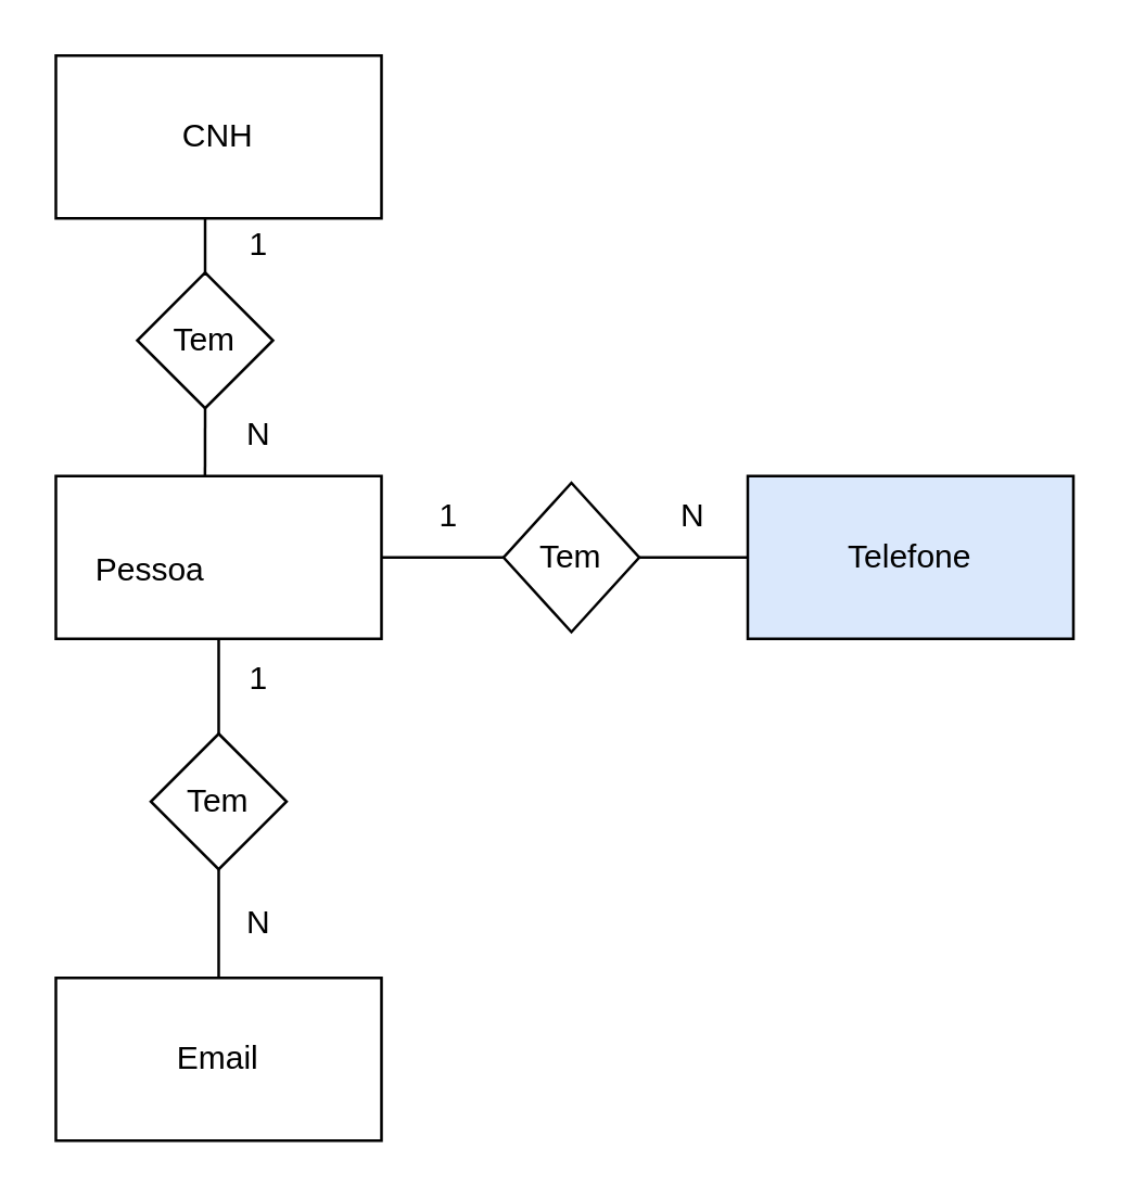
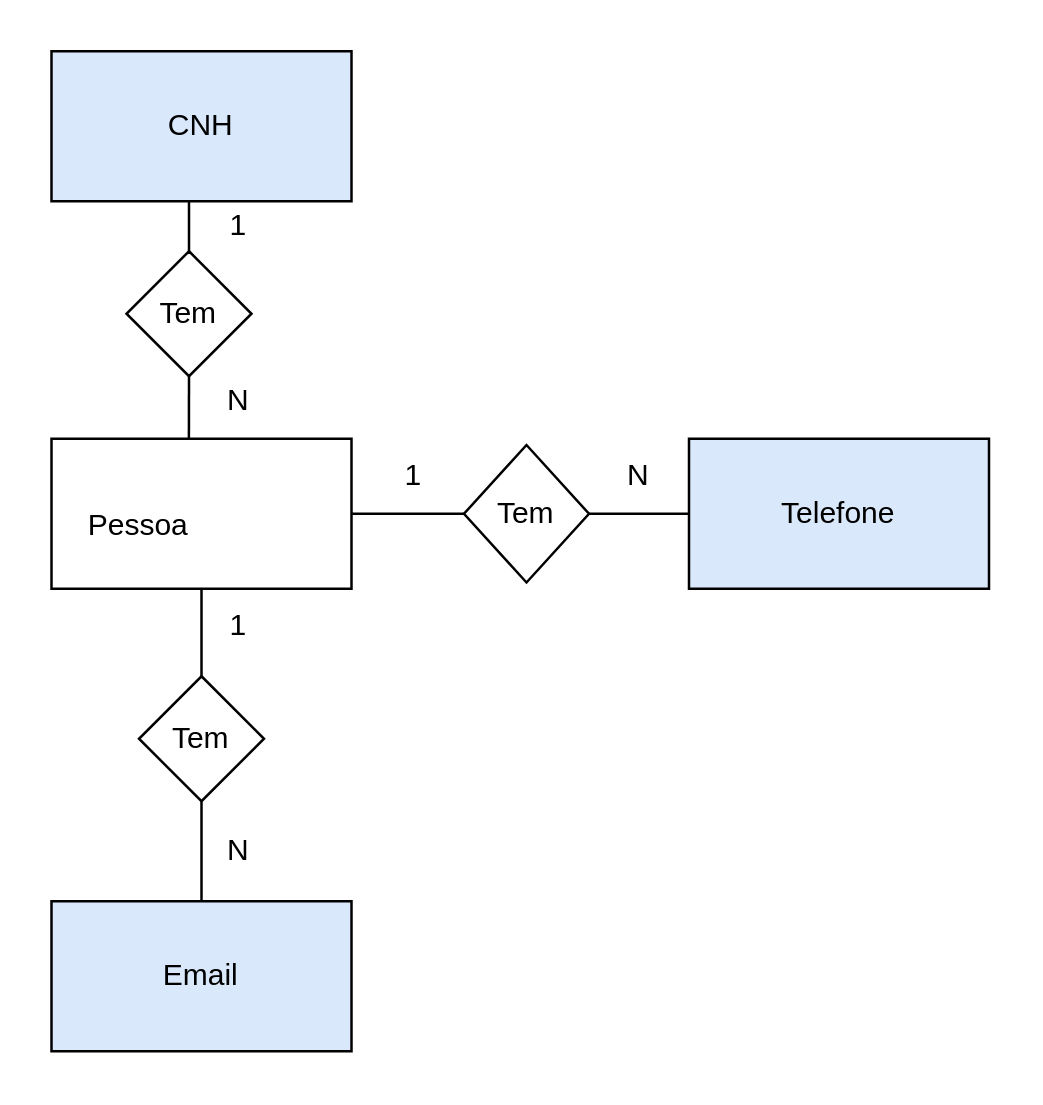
  <mxCell id="0" />
  <mxCell id="1" parent="0" />
  <mxCell id="2" value="" style="rounded=0;whiteSpace=wrap;html=1;" vertex="1" parent="1"><mxGeometry x="20" y="175" width="120" height="60" as="geometry" /></mxCell>
  <mxCell id="3" value="Telefone" style="rounded=0;whiteSpace=wrap;html=1;fillColor=#dae8fc;" vertex="1" parent="1"><mxGeometry x="275" y="175" width="120" height="60" as="geometry" /></mxCell>
- <mxCell id="4" value="CNH" style="rounded=0;whiteSpace=wrap;html=1;" vertex="1" parent="1"><mxGeometry x="20" y="20" width="120" height="60" as="geometry" /></mxCell>
- <mxCell id="5" value="Email" style="rounded=0;whiteSpace=wrap;html=1;" vertex="1" parent="1"><mxGeometry x="20" y="360" width="120" height="60" as="geometry" /></mxCell>
+ <mxCell id="4" value="CNH" style="rounded=0;whiteSpace=wrap;html=1;fillColor=#dae8fc;" vertex="1" parent="1"><mxGeometry x="20" y="20" width="120" height="60" as="geometry" /></mxCell>
+ <mxCell id="5" value="Email" style="rounded=0;whiteSpace=wrap;html=1;fillColor=#dae8fc;" vertex="1" parent="1"><mxGeometry x="20" y="360" width="120" height="60" as="geometry" /></mxCell>
  <mxCell id="6" value="Pessoa" style="text;html=1;strokeColor=none;fillColor=none;align=center;verticalAlign=middle;whiteSpace=wrap;rounded=0;" vertex="1" parent="1"><mxGeometry x="35" y="200" width="40" height="20" as="geometry" /></mxCell>
  <mxCell id="7" value="Tem" style="rhombus;whiteSpace=wrap;html=1;" vertex="1" parent="1"><mxGeometry x="185" y="177.5" width="50" height="55" as="geometry" /></mxCell>
  <mxCell id="8" value="" style="endArrow=none;html=1;entryX=0;entryY=0.5;entryDx=0;entryDy=0;exitX=1;exitY=0.5;exitDx=0;exitDy=0;" edge="1" parent="1" source="7" target="3"><mxGeometry width="50" height="50" relative="1" as="geometry"><mxPoint x="445" y="260" as="sourcePoint" /><mxPoint x="495" y="210" as="targetPoint" /></mxGeometry></mxCell>
  <mxCell id="9" value="Tem" style="rhombus;whiteSpace=wrap;html=1;" vertex="1" parent="1"><mxGeometry x="50" y="100" width="50" height="50" as="geometry" /></mxCell>
  <mxCell id="10" value="Tem" style="rhombus;whiteSpace=wrap;html=1;" vertex="1" parent="1"><mxGeometry x="55" y="270" width="50" height="50" as="geometry" /></mxCell>
  <mxCell id="11" value="N" style="text;html=1;strokeColor=none;fillColor=none;align=center;verticalAlign=middle;whiteSpace=wrap;rounded=0;" vertex="1" parent="1"><mxGeometry x="235" y="180" width="40" height="20" as="geometry" /></mxCell>
  <mxCell id="12" value="1" style="text;html=1;strokeColor=none;fillColor=none;align=center;verticalAlign=middle;whiteSpace=wrap;rounded=0;" vertex="1" parent="1"><mxGeometry x="145" y="180" width="40" height="20" as="geometry" /></mxCell>
  <mxCell id="13" value="1" style="text;html=1;strokeColor=none;fillColor=none;align=center;verticalAlign=middle;whiteSpace=wrap;rounded=0;" vertex="1" parent="1"><mxGeometry x="75" y="80" width="40" height="20" as="geometry" /></mxCell>
  <mxCell id="14" value="N" style="text;html=1;strokeColor=none;fillColor=none;align=center;verticalAlign=middle;whiteSpace=wrap;rounded=0;" vertex="1" parent="1"><mxGeometry x="75" y="330" width="40" height="20" as="geometry" /></mxCell>
  <mxCell id="15" value="1" style="text;html=1;strokeColor=none;fillColor=none;align=center;verticalAlign=middle;whiteSpace=wrap;rounded=0;" vertex="1" parent="1"><mxGeometry x="75" y="240" width="40" height="20" as="geometry" /></mxCell>
  <mxCell id="16" value="" style="endArrow=none;html=1;exitX=1;exitY=0.5;exitDx=0;exitDy=0;entryX=0;entryY=0.5;entryDx=0;entryDy=0;" edge="1" parent="1" source="2" target="7"><mxGeometry width="50" height="50" relative="1" as="geometry"><mxPoint x="315" y="280" as="sourcePoint" /><mxPoint x="365" y="230" as="targetPoint" /></mxGeometry></mxCell>
  <mxCell id="17" value="" style="endArrow=none;html=1;entryX=0.5;entryY=1;entryDx=0;entryDy=0;exitX=0.5;exitY=0;exitDx=0;exitDy=0;" edge="1" parent="1" source="10" target="2"><mxGeometry width="50" height="50" relative="1" as="geometry"><mxPoint x="75" y="270" as="sourcePoint" /><mxPoint x="365" y="230" as="targetPoint" /></mxGeometry></mxCell>
  <mxCell id="18" value="" style="endArrow=none;html=1;exitX=0.5;exitY=0;exitDx=0;exitDy=0;entryX=0.5;entryY=1;entryDx=0;entryDy=0;" edge="1" parent="1" source="5" target="10"><mxGeometry width="50" height="50" relative="1" as="geometry"><mxPoint x="315" y="280" as="sourcePoint" /><mxPoint x="365" y="230" as="targetPoint" /></mxGeometry></mxCell>
  <mxCell id="19" value="" style="endArrow=none;html=1;exitX=0.5;exitY=0;exitDx=0;exitDy=0;" edge="1" parent="1" source="9"><mxGeometry width="50" height="50" relative="1" as="geometry"><mxPoint x="315" y="280" as="sourcePoint" /><mxPoint x="75" y="80" as="targetPoint" /></mxGeometry></mxCell>
  <mxCell id="20" value="" style="endArrow=none;html=1;exitX=0.458;exitY=0;exitDx=0;exitDy=0;entryX=0.5;entryY=1;entryDx=0;entryDy=0;exitPerimeter=0;" edge="1" parent="1" source="2" target="9"><mxGeometry width="50" height="50" relative="1" as="geometry"><mxPoint x="315" y="280" as="sourcePoint" /><mxPoint x="365" y="230" as="targetPoint" /></mxGeometry></mxCell>
  <mxCell id="21" value="N" style="text;html=1;strokeColor=none;fillColor=none;align=center;verticalAlign=middle;whiteSpace=wrap;rounded=0;" vertex="1" parent="1"><mxGeometry x="75" y="150" width="40" height="20" as="geometry" /></mxCell>
